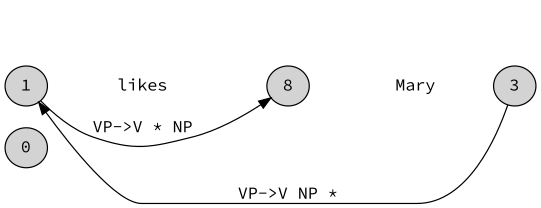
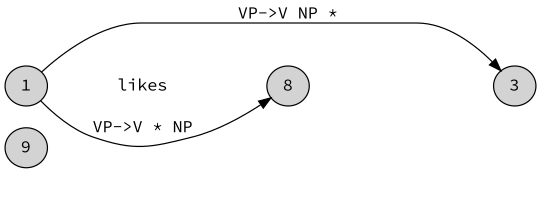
  digraph {
    fontname="Source Code Pro"
    rankdir=LR
    node [fontname="Source Code Pro" style=filled]
    edge [fontname="Source Code Pro" style=invis weight=100]
-   0 [height=0.1 width=0.1]
+   0 [height=0.1 width=0.1 label=9]
    1 [height=0.1 width=0.1]
    n3 [height=0.1 label=8 width=0.1]
    3 [height=0.1 width=0.1]
    likes [shape=plaintext style=""]
-   Mary [shape=plaintext style=""]
    subgraph sub_1 {
      0
      1
      n3
      3
    }
    subgraph sub_2 {
      0
      1
      n3
      3
      likes
-     Mary
    }
    1 -> n3 [label="VP->V * NP" style="" weight=""]
-   3 -> 1 [label="VP->V NP *" style="" weight=""]
+   1 -> 3 [label="VP->V NP *" style="" weight=""]
    1 -> likes
-   n3 -> Mary
    likes -> n3
-   Mary -> 3
  }
